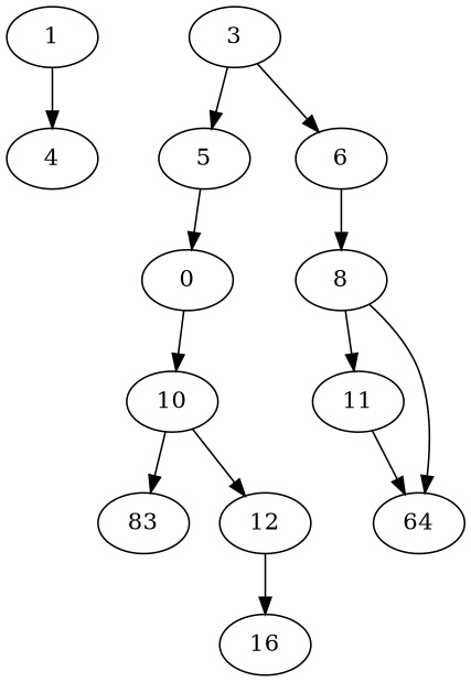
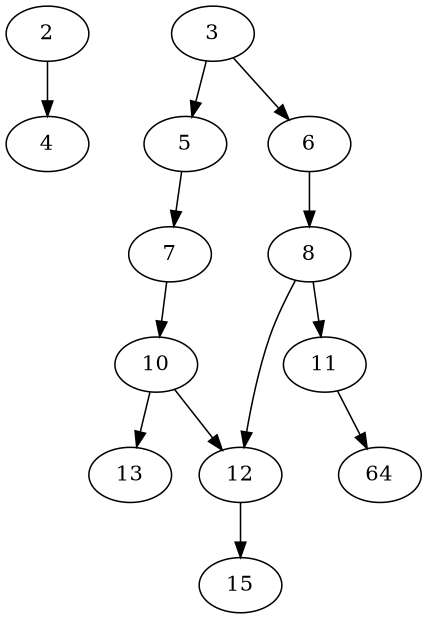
  digraph {
-   1 [alpha=49.29]
+   1 [alpha=49.29 label=2]
    4 [alpha=35.19]
    3 [alpha=21.20]
    5 [alpha=40.21]
    6 [alpha=44.65]
-   7 [alpha=43.71 label=0]
+   7 [alpha=43.71]
    8 [alpha=31.79]
    10 [alpha=45.87]
    11 [alpha=34.74]
    12 [alpha=32.36]
-   13 [alpha=37.68 label=83]
+   13 [alpha=37.68]
    n12 [alpha=26.96 label=64]
-   15 [alpha=48.49 label=16]
+   15 [alpha=48.49]
    1 -> 4
    3 -> 5
    3 -> 6
    5 -> 7
    6 -> 8
    7 -> 10
    8 -> 11
-   8 -> n12
+   8 -> 12
    10 -> 12
    10 -> 13
    11 -> n12
    12 -> 15
  }
